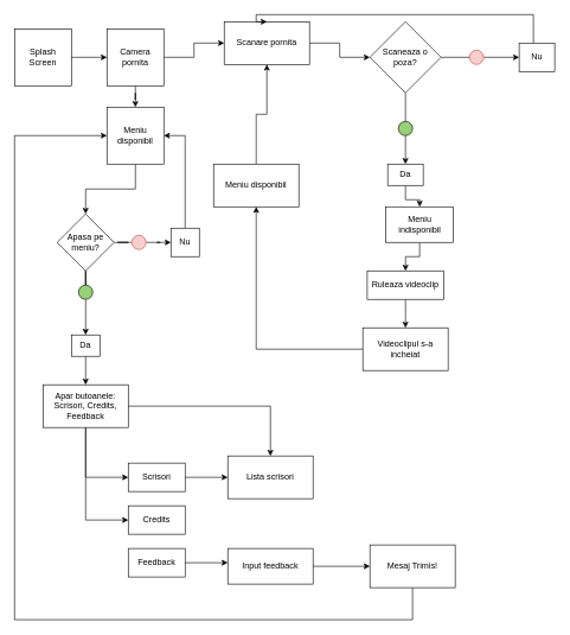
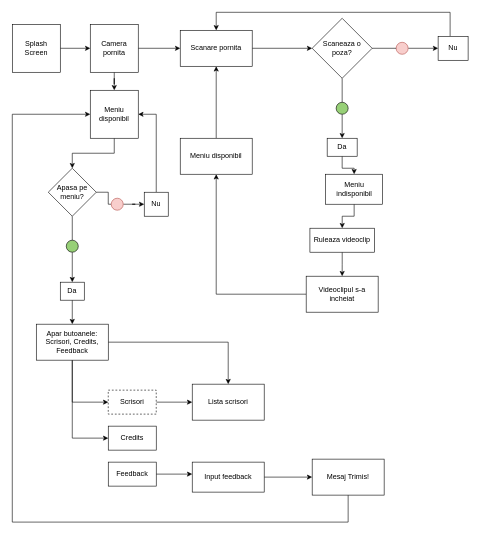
  <mxCell id="0" />
  <mxCell id="1" parent="0" />
  <mxCell id="2" value="" style="edgeStyle=orthogonalEdgeStyle;rounded=0;orthogonalLoop=1;jettySize=auto;html=1;strokeColor=#000000;" parent="1" source="3" target="20" edge="1"><mxGeometry relative="1" as="geometry" /></mxCell>
  <mxCell id="3" value="Splash Screen" style="whiteSpace=wrap;html=1;aspect=fixed;" parent="1" vertex="1"><mxGeometry x="20" y="40" width="80" height="80" as="geometry" /></mxCell>
  <mxCell id="4" style="edgeStyle=orthogonalEdgeStyle;rounded=0;orthogonalLoop=1;jettySize=auto;html=1;exitX=0.5;exitY=1;exitDx=0;exitDy=0;" parent="1" source="3" target="3" edge="1"><mxGeometry relative="1" as="geometry" /></mxCell>
  <mxCell id="5" value="" style="edgeStyle=orthogonalEdgeStyle;rounded=0;orthogonalLoop=1;jettySize=auto;html=1;" parent="1" source="6" target="9" edge="1"><mxGeometry relative="1" as="geometry" /></mxCell>
- <mxCell id="6" value="Scanare pornita" style="whiteSpace=wrap;html=1;" parent="1" vertex="1"><mxGeometry x="315" y="30" width="120" height="60" as="geometry" /></mxCell>
+ <mxCell id="6" value="Scanare pornita" style="whiteSpace=wrap;html=1;" parent="1" vertex="1"><mxGeometry x="300" y="50" width="120" height="60" as="geometry" /></mxCell>
  <mxCell id="7" style="edgeStyle=orthogonalEdgeStyle;rounded=0;orthogonalLoop=1;jettySize=auto;html=1;entryX=0.5;entryY=0;entryDx=0;entryDy=0;strokeColor=#000000;startArrow=none;" parent="1" source="42" target="13" edge="1"><mxGeometry relative="1" as="geometry" /></mxCell>
  <mxCell id="8" style="edgeStyle=orthogonalEdgeStyle;rounded=0;orthogonalLoop=1;jettySize=auto;html=1;exitX=1;exitY=0.5;exitDx=0;exitDy=0;entryX=0;entryY=0.5;entryDx=0;entryDy=0;strokeColor=#000000;startArrow=none;" parent="1" source="44" target="11" edge="1"><mxGeometry relative="1" as="geometry" /></mxCell>
  <mxCell id="9" value="Scaneaza o poza?" style="rhombus;whiteSpace=wrap;html=1;" parent="1" vertex="1"><mxGeometry x="520" y="30" width="100" height="100" as="geometry" /></mxCell>
  <mxCell id="10" style="edgeStyle=orthogonalEdgeStyle;rounded=0;orthogonalLoop=1;jettySize=auto;html=1;entryX=0.5;entryY=0;entryDx=0;entryDy=0;strokeColor=#000000;" parent="1" source="11" target="6" edge="1"><mxGeometry relative="1" as="geometry"><Array as="points"><mxPoint x="750" y="20" /><mxPoint x="360" y="20" /></Array></mxGeometry></mxCell>
  <mxCell id="11" value="Nu" style="whiteSpace=wrap;html=1;" parent="1" vertex="1"><mxGeometry x="730" y="60" width="50" height="40" as="geometry" /></mxCell>
  <mxCell id="12" value="" style="edgeStyle=orthogonalEdgeStyle;rounded=0;orthogonalLoop=1;jettySize=auto;html=1;strokeColor=#000000;" parent="1" source="13" target="24" edge="1"><mxGeometry relative="1" as="geometry" /></mxCell>
  <mxCell id="13" value="Da&lt;br&gt;" style="whiteSpace=wrap;html=1;" parent="1" vertex="1"><mxGeometry x="545" y="230" width="50" height="30" as="geometry" /></mxCell>
  <mxCell id="14" value="" style="edgeStyle=orthogonalEdgeStyle;rounded=0;orthogonalLoop=1;jettySize=auto;html=1;strokeColor=#000000;" parent="1" source="15" target="17" edge="1"><mxGeometry relative="1" as="geometry" /></mxCell>
  <mxCell id="15" value="Ruleaza videoclip" style="whiteSpace=wrap;html=1;" parent="1" vertex="1"><mxGeometry x="516.25" y="380" width="107.5" height="40" as="geometry" /></mxCell>
  <mxCell id="16" value="" style="edgeStyle=orthogonalEdgeStyle;rounded=0;orthogonalLoop=1;jettySize=auto;html=1;strokeColor=#000000;" parent="1" source="17" target="26" edge="1"><mxGeometry relative="1" as="geometry" /></mxCell>
  <mxCell id="17" value="Videoclipul s-a incheiat" style="whiteSpace=wrap;html=1;" parent="1" vertex="1"><mxGeometry x="510" y="460" width="120" height="60" as="geometry" /></mxCell>
  <mxCell id="18" style="edgeStyle=orthogonalEdgeStyle;rounded=0;orthogonalLoop=1;jettySize=auto;html=1;entryX=0;entryY=0.5;entryDx=0;entryDy=0;strokeColor=#000000;" parent="1" source="20" target="6" edge="1"><mxGeometry relative="1" as="geometry" /></mxCell>
  <mxCell id="19" value="" style="edgeStyle=orthogonalEdgeStyle;rounded=0;orthogonalLoop=1;jettySize=auto;html=1;strokeColor=#000000;" parent="1" source="20" target="22" edge="1"><mxGeometry relative="1" as="geometry" /></mxCell>
  <mxCell id="20" value="Camera pornita" style="whiteSpace=wrap;html=1;aspect=fixed;" parent="1" vertex="1"><mxGeometry x="150" y="40" width="80" height="80" as="geometry" /></mxCell>
  <mxCell id="21" value="" style="edgeStyle=orthogonalEdgeStyle;rounded=0;orthogonalLoop=1;jettySize=auto;html=1;strokeColor=#000000;" parent="1" source="22" target="37" edge="1"><mxGeometry relative="1" as="geometry" /></mxCell>
  <mxCell id="22" value="Meniu disponibil" style="whiteSpace=wrap;html=1;aspect=fixed;" parent="1" vertex="1"><mxGeometry x="150" y="150" width="80" height="80" as="geometry" /></mxCell>
  <mxCell id="23" value="" style="edgeStyle=orthogonalEdgeStyle;rounded=0;orthogonalLoop=1;jettySize=auto;html=1;strokeColor=#000000;" parent="1" source="24" target="15" edge="1"><mxGeometry relative="1" as="geometry" /></mxCell>
  <mxCell id="24" value="Meniu indisponibil" style="whiteSpace=wrap;html=1;" parent="1" vertex="1"><mxGeometry x="542.5" y="290" width="95" height="50" as="geometry" /></mxCell>
  <mxCell id="25" style="edgeStyle=orthogonalEdgeStyle;rounded=0;orthogonalLoop=1;jettySize=auto;html=1;entryX=0.5;entryY=1;entryDx=0;entryDy=0;strokeColor=#000000;" parent="1" source="26" target="6" edge="1"><mxGeometry relative="1" as="geometry" /></mxCell>
  <mxCell id="26" value="Meniu disponibil" style="whiteSpace=wrap;html=1;" parent="1" vertex="1"><mxGeometry x="300" y="230" width="120" height="60" as="geometry" /></mxCell>
  <mxCell id="27" value="" style="edgeStyle=orthogonalEdgeStyle;rounded=0;orthogonalLoop=1;jettySize=auto;html=1;strokeColor=#000000;startArrow=none;" parent="1" source="35" target="30" edge="1"><mxGeometry relative="1" as="geometry" /></mxCell>
  <mxCell id="28" value="" style="edgeStyle=orthogonalEdgeStyle;rounded=0;orthogonalLoop=1;jettySize=auto;html=1;strokeColor=#000000;startArrow=none;" parent="1" source="34" target="32" edge="1"><mxGeometry relative="1" as="geometry" /></mxCell>
  <mxCell id="29" value="" style="edgeStyle=orthogonalEdgeStyle;rounded=0;orthogonalLoop=1;jettySize=auto;html=1;strokeColor=#000000;" parent="1" source="30" target="41" edge="1"><mxGeometry relative="1" as="geometry" /></mxCell>
  <mxCell id="30" value="Da" style="whiteSpace=wrap;html=1;" parent="1" vertex="1"><mxGeometry x="100" y="470" width="40" height="30" as="geometry" /></mxCell>
  <mxCell id="31" style="edgeStyle=orthogonalEdgeStyle;rounded=0;orthogonalLoop=1;jettySize=auto;html=1;strokeColor=#000000;" parent="1" source="32" target="22" edge="1"><mxGeometry relative="1" as="geometry"><Array as="points"><mxPoint x="260" y="190" /></Array></mxGeometry></mxCell>
  <mxCell id="32" value="Nu" style="whiteSpace=wrap;html=1;" parent="1" vertex="1"><mxGeometry x="240" y="320" width="40" height="40" as="geometry" /></mxCell>
  <mxCell id="33" value="" style="edgeStyle=orthogonalEdgeStyle;rounded=0;orthogonalLoop=1;jettySize=auto;html=1;strokeColor=#000000;endArrow=none;" parent="1" source="37" target="34" edge="1"><mxGeometry relative="1" as="geometry"><mxPoint x="160" y="340" as="sourcePoint" /><mxPoint x="210" y="340" as="targetPoint" /></mxGeometry></mxCell>
  <mxCell id="34" value="" style="ellipse;whiteSpace=wrap;html=1;fillColor=#f8cecc;strokeColor=#b85450;" parent="1" vertex="1"><mxGeometry x="185" y="330" width="20" height="20" as="geometry" /></mxCell>
  <mxCell id="35" value="" style="ellipse;whiteSpace=wrap;html=1;fillColor=#97D077;strokeColor=#000000;" parent="1" vertex="1"><mxGeometry x="110" y="400" width="20" height="20" as="geometry" /></mxCell>
  <mxCell id="36" value="" style="edgeStyle=orthogonalEdgeStyle;rounded=0;orthogonalLoop=1;jettySize=auto;html=1;strokeColor=#000000;endArrow=none;" parent="1" source="37" target="35" edge="1"><mxGeometry relative="1" as="geometry"><mxPoint x="120" y="380" as="sourcePoint" /><mxPoint x="120" y="470" as="targetPoint" /></mxGeometry></mxCell>
- <mxCell id="37" value="Apasa pe meniu?" style="rhombus;whiteSpace=wrap;html=1;" parent="1" vertex="1"><mxGeometry x="80" y="300" width="80" height="80" as="geometry" /></mxCell>
+ <mxCell id="37" value="Apasa pe meniu?" style="rhombus;whiteSpace=wrap;html=1;" parent="1" vertex="1"><mxGeometry x="80" y="280" width="80" height="80" as="geometry" /></mxCell>
  <mxCell id="38" value="" style="edgeStyle=orthogonalEdgeStyle;rounded=0;orthogonalLoop=1;jettySize=auto;html=1;" edge="1" parent="1" source="41" target="47"><mxGeometry relative="1" as="geometry"><Array as="points"><mxPoint x="120" y="670" /></Array></mxGeometry></mxCell>
  <mxCell id="39" style="edgeStyle=orthogonalEdgeStyle;rounded=0;orthogonalLoop=1;jettySize=auto;html=1;entryX=0;entryY=0.5;entryDx=0;entryDy=0;" edge="1" parent="1" source="41" target="48"><mxGeometry relative="1" as="geometry" /></mxCell>
  <mxCell id="40" style="edgeStyle=orthogonalEdgeStyle;rounded=0;orthogonalLoop=1;jettySize=auto;html=1;" edge="1" parent="1" source="41" target="51"><mxGeometry relative="1" as="geometry" /></mxCell>
  <mxCell id="41" value="Apar butoanele:&lt;br&gt;Scrisori, Credits, Feedback" style="whiteSpace=wrap;html=1;" parent="1" vertex="1"><mxGeometry x="60" y="540" width="120" height="60" as="geometry" /></mxCell>
  <mxCell id="42" value="" style="ellipse;whiteSpace=wrap;html=1;fillColor=#97D077;strokeColor=#000000;" parent="1" vertex="1"><mxGeometry x="560" y="170" width="20" height="20" as="geometry" /></mxCell>
  <mxCell id="43" value="" style="edgeStyle=orthogonalEdgeStyle;rounded=0;orthogonalLoop=1;jettySize=auto;html=1;entryX=0.5;entryY=0;entryDx=0;entryDy=0;strokeColor=#000000;endArrow=none;" parent="1" source="9" target="42" edge="1"><mxGeometry relative="1" as="geometry"><mxPoint x="570" y="130" as="sourcePoint" /><mxPoint x="570" y="230" as="targetPoint" /></mxGeometry></mxCell>
  <mxCell id="44" value="" style="ellipse;whiteSpace=wrap;html=1;fillColor=#f8cecc;strokeColor=#b85450;" parent="1" vertex="1"><mxGeometry x="660" y="70" width="20" height="20" as="geometry" /></mxCell>
  <mxCell id="45" value="" style="edgeStyle=orthogonalEdgeStyle;rounded=0;orthogonalLoop=1;jettySize=auto;html=1;exitX=1;exitY=0.5;exitDx=0;exitDy=0;entryX=0;entryY=0.5;entryDx=0;entryDy=0;strokeColor=#000000;endArrow=none;" parent="1" source="9" target="44" edge="1"><mxGeometry relative="1" as="geometry"><mxPoint x="620" y="80" as="sourcePoint" /><mxPoint x="730" y="80" as="targetPoint" /></mxGeometry></mxCell>
  <mxCell id="46" value="" style="edgeStyle=orthogonalEdgeStyle;rounded=0;orthogonalLoop=1;jettySize=auto;html=1;" edge="1" parent="1" source="47" target="51"><mxGeometry relative="1" as="geometry" /></mxCell>
- <mxCell id="47" value="Scrisori" style="whiteSpace=wrap;html=1;" vertex="1" parent="1"><mxGeometry x="180" y="650" width="80" height="40" as="geometry" /></mxCell>
+ <mxCell id="47" value="Scrisori" style="whiteSpace=wrap;html=1;dashed=1;" vertex="1" parent="1"><mxGeometry x="180" y="650" width="80" height="40" as="geometry" /></mxCell>
  <mxCell id="48" value="Credits" style="whiteSpace=wrap;html=1;" vertex="1" parent="1"><mxGeometry x="180" y="710" width="80" height="40" as="geometry" /></mxCell>
  <mxCell id="49" value="" style="edgeStyle=orthogonalEdgeStyle;rounded=0;orthogonalLoop=1;jettySize=auto;html=1;" edge="1" parent="1" source="50" target="53"><mxGeometry relative="1" as="geometry"><Array as="points"><mxPoint x="310" y="790" /><mxPoint x="310" y="790" /></Array></mxGeometry></mxCell>
  <mxCell id="50" value="Feedback" style="whiteSpace=wrap;html=1;" vertex="1" parent="1"><mxGeometry x="180" y="770" width="80" height="40" as="geometry" /></mxCell>
  <mxCell id="51" value="Lista scrisori" style="whiteSpace=wrap;html=1;" vertex="1" parent="1"><mxGeometry x="320" y="640" width="120" height="60" as="geometry" /></mxCell>
  <mxCell id="52" value="" style="edgeStyle=orthogonalEdgeStyle;rounded=0;orthogonalLoop=1;jettySize=auto;html=1;" edge="1" parent="1" source="53" target="55"><mxGeometry relative="1" as="geometry" /></mxCell>
  <mxCell id="53" value="Input feedback" style="whiteSpace=wrap;html=1;" vertex="1" parent="1"><mxGeometry x="320" y="770" width="120" height="50" as="geometry" /></mxCell>
  <mxCell id="54" style="edgeStyle=orthogonalEdgeStyle;rounded=0;orthogonalLoop=1;jettySize=auto;html=1;entryX=0;entryY=0.5;entryDx=0;entryDy=0;" edge="1" parent="1" source="55" target="22"><mxGeometry relative="1" as="geometry"><Array as="points"><mxPoint x="580" y="870" /><mxPoint x="20" y="870" /><mxPoint x="20" y="190" /></Array></mxGeometry></mxCell>
  <mxCell id="55" value="Mesaj Trimis!" style="whiteSpace=wrap;html=1;" vertex="1" parent="1"><mxGeometry x="520" y="765" width="120" height="60" as="geometry" /></mxCell>
